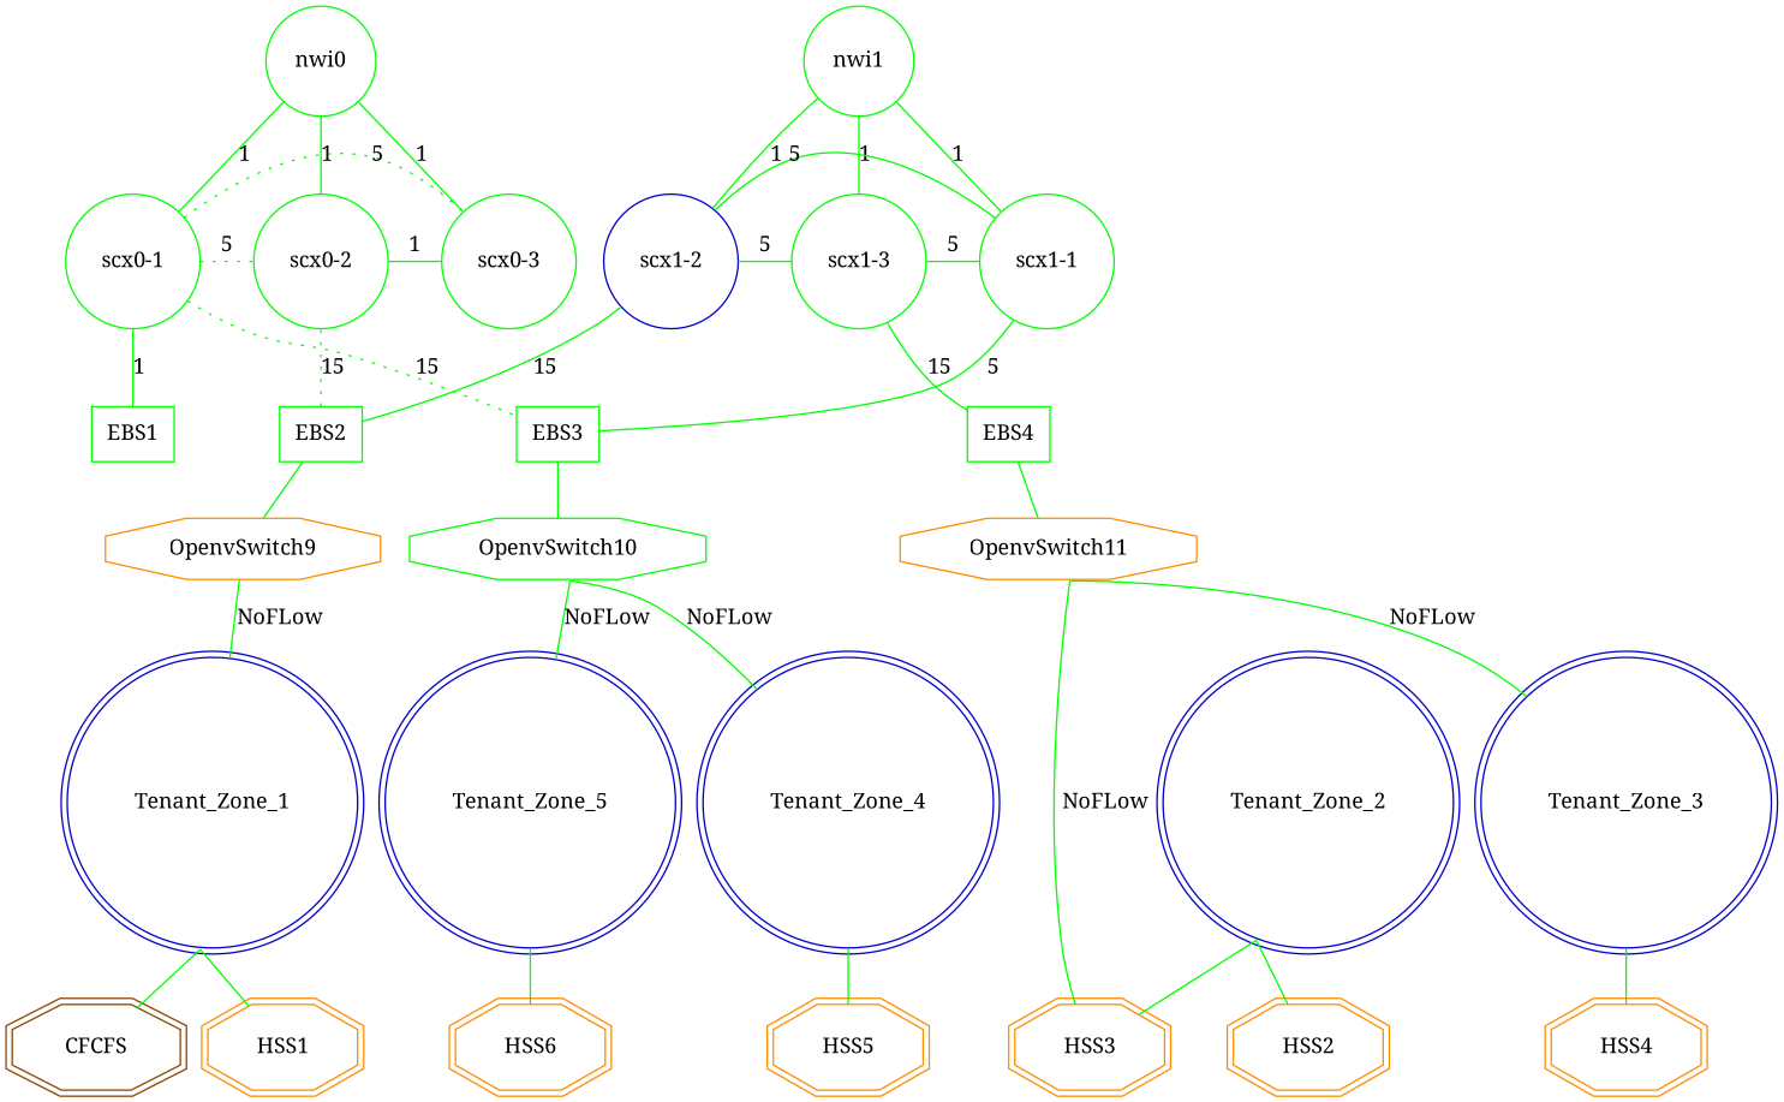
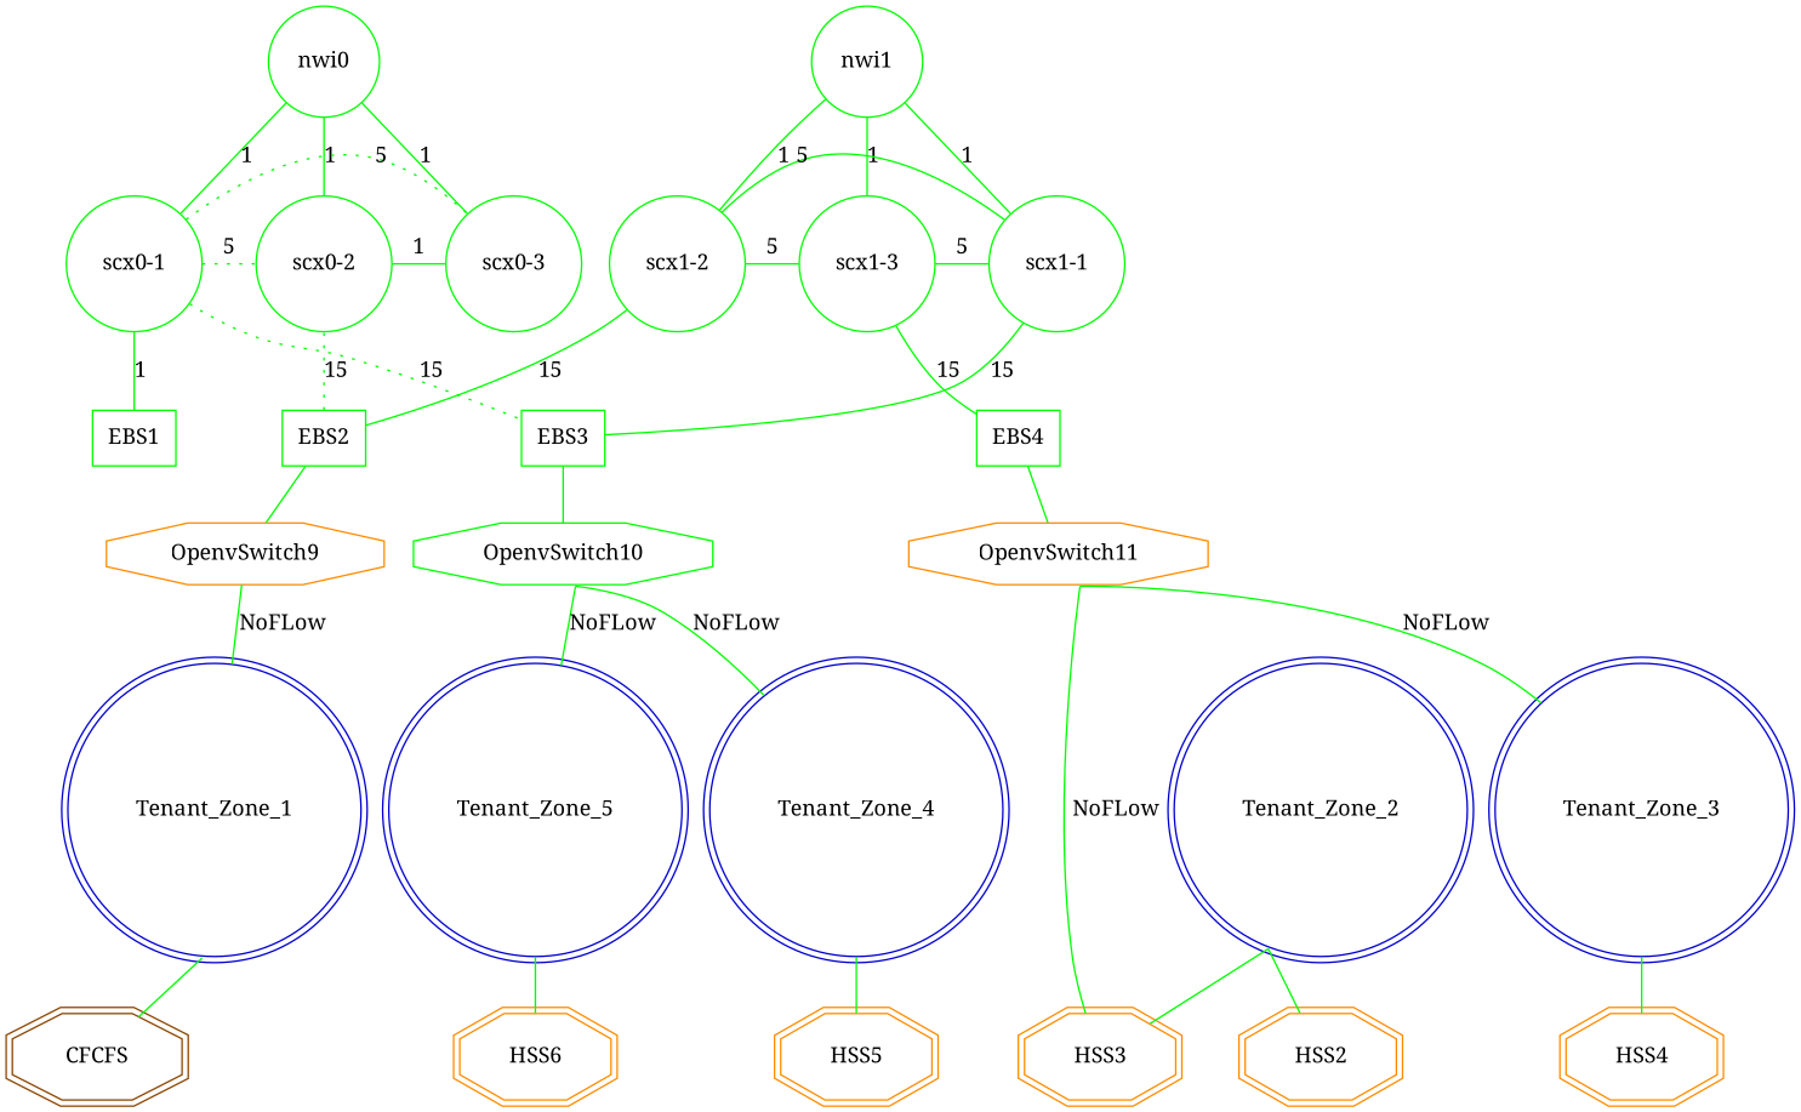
  strict graph {
    fontname="Noto Serif"
    node [color=green fontname="Noto Serif" shape=circle]
    edge [color=green fontname="Noto Serif"]
    n1 [height=1 label=nwi0 width=1]
    n2 [height=1 label=nwi1 width=1]
    n3 [height=1.2222 label="scx0-1" width=1.2222]
    n4 [height=1.2222 label="scx0-2" width=1.2222]
    n5 [height=1.2222 label="scx0-3" width=1.2222]
    n6 [height=1.2222 label="scx1-1" width=1.2222]
-   n7 [color=blue3 height=1.2222 label="scx1-2" width=1.2222]
+   n7 [height=1.2222 label="scx1-2" width=1.2222]
    n8 [height=1.2222 label="scx1-3" width=1.2222]
    n9 [height=0.5 label=EBS1 shape=box width=0.75]
    n10 [height=0.5 label=EBS3 shape=box width=0.75]
    n11 [height=0.5 label=EBS2 shape=box width=0.75]
    n12 [height=0.5 label=EBS4 shape=box width=0.75]
    n13 [color=darkorange height=0.55556 label=OpenvSwitch9 shape=octagon width=2.5]
    n14 [height=0.55556 label=OpenvSwitch10 shape=octagon width=2.6944]
    n15 [color=darkorange height=0.55556 label=OpenvSwitch11 shape=octagon width=2.6944]
    n16 [color=blue3 height=2.5278 label=Tenant_Zone_1 shape=doublecircle width=2.5278]
    n17 [color=blue3 height=2.5278 label=Tenant_Zone_2 shape=doublecircle width=2.5278]
    n18 [color=blue3 height=2.5278 label=Tenant_Zone_3 shape=doublecircle width=2.5278]
    n19 [color=blue3 height=2.5278 label=Tenant_Zone_4 shape=doublecircle width=2.5278]
    n20 [color=blue3 height=2.5278 label=Tenant_Zone_5 shape=doublecircle width=2.5278]
    n21 [color=darkorange4 height=0.66667 label=CFCFS shape=doubleoctagon width=1.4167]
-   n22 [color=darkorange height=0.66667 label=HSS1 shape=doubleoctagon width=1.25]
    n23 [color=darkorange height=0.66667 label=HSS2 shape=doubleoctagon width=1.25]
    n24 [color=darkorange height=0.66667 label=HSS3 shape=doubleoctagon width=1.25]
    n25 [color=darkorange height=0.66667 label=HSS4 shape=doubleoctagon width=1.25]
    n26 [color=darkorange height=0.66667 label=HSS5 shape=doubleoctagon width=1.25]
    n27 [color=darkorange height=0.66667 label=HSS6 shape=doubleoctagon width=1.25]
    subgraph sub_1 {
      rank=same
      n1
      n2
    }
    subgraph sub_2 {
      rank=same
      n3
      n4
      n5
      n6
      n7
      n8
    }
    subgraph sub_3 {
      rank=same
      n9
      n10
      n11
      n12
    }
    subgraph sub_4 {
      rank=same
      n13
      n14
      n15
    }
    subgraph sub_5 {
      rank=same
      n16
      n17
      n18
      n19
      n20
    }
    subgraph sub_6 {
      rank=same
      n21
-     n22
      n23
      n24
      n25
      n26
      n27
    }
    n1 -- n4 [label=1 style=solid]
    n1 -- n5 [label=1 style=solid]
    n2 -- n6 [label=1 style=solid]
    n2 -- n8 [label=1 style=solid]
    n3 -- n1 [label=1 style=solid]
    n3 -- n4 [label=5 style=dotted]
    n3 -- n5 [label=5 style=dotted]
    n3 -- n9 [label=1 style=solid]
    n3 -- n10 [label=15 style=dotted]
    n4 -- n5 [label=1 style=solid]
    n7 -- n2 [label=1 style=solid]
    n7 -- n6 [label=5 style=solid]
    n7 -- n8 [label=5 style=solid]
    n8 -- n6 [label=5 style=solid]
    n8 -- n12 [label=15 style=solid]
-   n10 -- n6 [label=5 style=solid]
+   n10 -- n6 [label=15 style=solid]
    n10 -- n14 [sametail=3]
    n11 -- n4 [label=15 style=dotted]
    n11 -- n7 [label=15 style=solid]
    n11 -- n13 [sametail=3]
    n12 -- n15 [sametail=3]
    n13 -- n16 [label=NoFLow sametail=3]
    n14 -- n19 [label=NoFLow sametail=3]
    n14 -- n20 [label=NoFLow sametail=3]
    n15 -- n18 [label=NoFLow sametail=3]
    n15 -- n24 [label=NoFLow sametail=3]
    n16 -- n21 [sametail=3]
-   n16 -- n22 [sametail=3]
    n17 -- n23 [sametail=3]
    n17 -- n24 [sametail=3]
    n18 -- n25 [sametail=3]
    n19 -- n26 [sametail=3]
    n20 -- n27 [sametail=3]
  }
